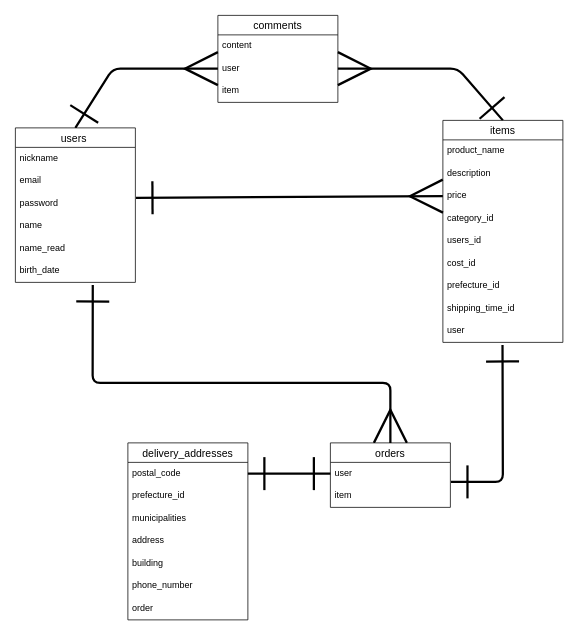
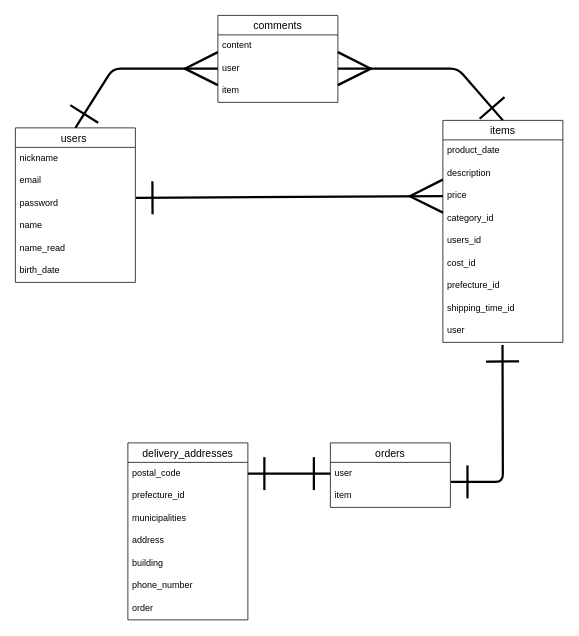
  <mxCell id="0" />
  <mxCell id="1" parent="0" />
  <mxCell id="2" style="edgeStyle=none;html=1;exitX=0.5;exitY=0;exitDx=0;exitDy=0;startArrow=ERone;startFill=0;endArrow=ERmany;endFill=0;startSize=40;endSize=40;strokeWidth=3;entryX=0;entryY=0.5;entryDx=0;entryDy=0;" parent="1" source="4" target="24" edge="1"><mxGeometry relative="1" as="geometry"><mxPoint x="280" y="91" as="targetPoint" /><Array as="points"><mxPoint x="150" y="91" /></Array></mxGeometry></mxCell>
- <mxCell id="3" style="edgeStyle=none;html=1;exitX=0.645;exitY=1.117;exitDx=0;exitDy=0;startArrow=ERone;startFill=0;endArrow=ERmany;endFill=0;startSize=40;endSize=40;strokeWidth=3;exitPerimeter=0;entryX=0.5;entryY=0;entryDx=0;entryDy=0;" parent="1" source="10" target="26" edge="1"><mxGeometry relative="1" as="geometry"><mxPoint x="230" y="450" as="targetPoint" /><Array as="points"><mxPoint x="123" y="510" /><mxPoint x="520" y="510" /></Array></mxGeometry></mxCell>
  <mxCell id="4" value="users " style="swimlane;fontStyle=0;childLayout=stackLayout;horizontal=1;startSize=26;horizontalStack=0;resizeParent=1;resizeParentMax=0;resizeLast=0;collapsible=1;marginBottom=0;align=center;fontSize=14;" parent="1" vertex="1"><mxGeometry x="20" y="170" width="160" height="206" as="geometry" /></mxCell>
  <mxCell id="5" value="nickname" style="text;strokeColor=none;fillColor=none;spacingLeft=4;spacingRight=4;overflow=hidden;rotatable=0;points=[[0,0.5],[1,0.5]];portConstraint=eastwest;fontSize=12;" parent="4" vertex="1"><mxGeometry y="26" width="160" height="30" as="geometry" /></mxCell>
  <mxCell id="6" value="email" style="text;strokeColor=none;fillColor=none;spacingLeft=4;spacingRight=4;overflow=hidden;rotatable=0;points=[[0,0.5],[1,0.5]];portConstraint=eastwest;fontSize=12;" parent="4" vertex="1"><mxGeometry y="56" width="160" height="30" as="geometry" /></mxCell>
  <mxCell id="7" value="password" style="text;strokeColor=none;fillColor=none;spacingLeft=4;spacingRight=4;overflow=hidden;rotatable=0;points=[[0,0.5],[1,0.5]];portConstraint=eastwest;fontSize=12;" parent="4" vertex="1"><mxGeometry y="86" width="160" height="30" as="geometry" /></mxCell>
  <mxCell id="8" value="name" style="text;strokeColor=none;fillColor=none;spacingLeft=4;spacingRight=4;overflow=hidden;rotatable=0;points=[[0,0.5],[1,0.5]];portConstraint=eastwest;fontSize=12;" parent="4" vertex="1"><mxGeometry y="116" width="160" height="30" as="geometry" /></mxCell>
  <mxCell id="9" value="name_read" style="text;strokeColor=none;fillColor=none;spacingLeft=4;spacingRight=4;overflow=hidden;rotatable=0;points=[[0,0.5],[1,0.5]];portConstraint=eastwest;fontSize=12;" parent="4" vertex="1"><mxGeometry y="146" width="160" height="30" as="geometry" /></mxCell>
  <mxCell id="10" value="birth_date" style="text;strokeColor=none;fillColor=none;spacingLeft=4;spacingRight=4;overflow=hidden;rotatable=0;points=[[0,0.5],[1,0.5]];portConstraint=eastwest;fontSize=12;" parent="4" vertex="1"><mxGeometry y="176" width="160" height="30" as="geometry" /></mxCell>
  <mxCell id="11" style="edgeStyle=none;html=1;exitX=0.5;exitY=0;exitDx=0;exitDy=0;entryX=1;entryY=0.5;entryDx=0;entryDy=0;startArrow=ERone;startFill=0;endArrow=ERmany;endFill=0;startSize=40;endSize=40;strokeWidth=3;" parent="1" source="12" target="24" edge="1"><mxGeometry relative="1" as="geometry"><Array as="points"><mxPoint x="610" y="91" /></Array></mxGeometry></mxCell>
  <mxCell id="12" value="items" style="swimlane;fontStyle=0;childLayout=stackLayout;horizontal=1;startSize=26;horizontalStack=0;resizeParent=1;resizeParentMax=0;resizeLast=0;collapsible=1;marginBottom=0;align=center;fontSize=14;" parent="1" vertex="1"><mxGeometry x="590" y="160" width="160" height="296" as="geometry" /></mxCell>
- <mxCell id="13" value="product_name" style="text;strokeColor=none;fillColor=none;spacingLeft=4;spacingRight=4;overflow=hidden;rotatable=0;points=[[0,0.5],[1,0.5]];portConstraint=eastwest;fontSize=12;" parent="12" vertex="1"><mxGeometry y="26" width="160" height="30" as="geometry" /></mxCell>
+ <mxCell id="13" value="product_date" style="text;strokeColor=none;fillColor=none;spacingLeft=4;spacingRight=4;overflow=hidden;rotatable=0;points=[[0,0.5],[1,0.5]];portConstraint=eastwest;fontSize=12;" parent="12" vertex="1"><mxGeometry y="26" width="160" height="30" as="geometry" /></mxCell>
  <mxCell id="14" value="description" style="text;strokeColor=none;fillColor=none;spacingLeft=4;spacingRight=4;overflow=hidden;rotatable=0;points=[[0,0.5],[1,0.5]];portConstraint=eastwest;fontSize=12;" parent="12" vertex="1"><mxGeometry y="56" width="160" height="30" as="geometry" /></mxCell>
  <mxCell id="15" value="price" style="text;strokeColor=none;fillColor=none;spacingLeft=4;spacingRight=4;overflow=hidden;rotatable=0;points=[[0,0.5],[1,0.5]];portConstraint=eastwest;fontSize=12;" parent="12" vertex="1"><mxGeometry y="86" width="160" height="30" as="geometry" /></mxCell>
  <mxCell id="16" value="category_id" style="text;strokeColor=none;fillColor=none;spacingLeft=4;spacingRight=4;overflow=hidden;rotatable=0;points=[[0,0.5],[1,0.5]];portConstraint=eastwest;fontSize=12;" parent="12" vertex="1"><mxGeometry y="116" width="160" height="30" as="geometry" /></mxCell>
  <mxCell id="17" value="users_id" style="text;strokeColor=none;fillColor=none;spacingLeft=4;spacingRight=4;overflow=hidden;rotatable=0;points=[[0,0.5],[1,0.5]];portConstraint=eastwest;fontSize=12;" parent="12" vertex="1"><mxGeometry y="146" width="160" height="30" as="geometry" /></mxCell>
  <mxCell id="18" value="cost_id" style="text;strokeColor=none;fillColor=none;spacingLeft=4;spacingRight=4;overflow=hidden;rotatable=0;points=[[0,0.5],[1,0.5]];portConstraint=eastwest;fontSize=12;" parent="12" vertex="1"><mxGeometry y="176" width="160" height="30" as="geometry" /></mxCell>
  <mxCell id="19" value="prefecture_id" style="text;strokeColor=none;fillColor=none;spacingLeft=4;spacingRight=4;overflow=hidden;rotatable=0;points=[[0,0.5],[1,0.5]];portConstraint=eastwest;fontSize=12;" parent="12" vertex="1"><mxGeometry y="206" width="160" height="30" as="geometry" /></mxCell>
  <mxCell id="20" value="shipping_time_id" style="text;strokeColor=none;fillColor=none;spacingLeft=4;spacingRight=4;overflow=hidden;rotatable=0;points=[[0,0.5],[1,0.5]];portConstraint=eastwest;fontSize=12;" parent="12" vertex="1"><mxGeometry y="236" width="160" height="30" as="geometry" /></mxCell>
  <mxCell id="21" value="user" style="text;strokeColor=none;fillColor=none;spacingLeft=4;spacingRight=4;overflow=hidden;rotatable=0;points=[[0,0.5],[1,0.5]];portConstraint=eastwest;fontSize=12;" parent="12" vertex="1"><mxGeometry y="266" width="160" height="30" as="geometry" /></mxCell>
  <mxCell id="22" value="comments" style="swimlane;fontStyle=0;childLayout=stackLayout;horizontal=1;startSize=26;horizontalStack=0;resizeParent=1;resizeParentMax=0;resizeLast=0;collapsible=1;marginBottom=0;align=center;fontSize=14;" parent="1" vertex="1"><mxGeometry x="290" y="20" width="160" height="116" as="geometry" /></mxCell>
  <mxCell id="23" value="content" style="text;strokeColor=none;fillColor=none;spacingLeft=4;spacingRight=4;overflow=hidden;rotatable=0;points=[[0,0.5],[1,0.5]];portConstraint=eastwest;fontSize=12;" parent="22" vertex="1"><mxGeometry y="26" width="160" height="30" as="geometry" /></mxCell>
  <mxCell id="24" value="user" style="text;strokeColor=none;fillColor=none;spacingLeft=4;spacingRight=4;overflow=hidden;rotatable=0;points=[[0,0.5],[1,0.5]];portConstraint=eastwest;fontSize=12;" parent="22" vertex="1"><mxGeometry y="56" width="160" height="30" as="geometry" /></mxCell>
  <mxCell id="25" value="item" style="text;strokeColor=none;fillColor=none;spacingLeft=4;spacingRight=4;overflow=hidden;rotatable=0;points=[[0,0.5],[1,0.5]];portConstraint=eastwest;fontSize=12;" parent="22" vertex="1"><mxGeometry y="86" width="160" height="30" as="geometry" /></mxCell>
  <mxCell id="26" value="orders" style="swimlane;fontStyle=0;childLayout=stackLayout;horizontal=1;startSize=26;horizontalStack=0;resizeParent=1;resizeParentMax=0;resizeLast=0;collapsible=1;marginBottom=0;align=center;fontSize=14;" parent="1" vertex="1"><mxGeometry x="440" y="590" width="160" height="86" as="geometry" /></mxCell>
  <mxCell id="27" value="user" style="text;strokeColor=none;fillColor=none;spacingLeft=4;spacingRight=4;overflow=hidden;rotatable=0;points=[[0,0.5],[1,0.5]];portConstraint=eastwest;fontSize=12;" parent="26" vertex="1"><mxGeometry y="26" width="160" height="30" as="geometry" /></mxCell>
  <mxCell id="28" value="item" style="text;strokeColor=none;fillColor=none;spacingLeft=4;spacingRight=4;overflow=hidden;rotatable=0;points=[[0,0.5],[1,0.5]];portConstraint=eastwest;fontSize=12;" parent="26" vertex="1"><mxGeometry y="56" width="160" height="30" as="geometry" /></mxCell>
  <mxCell id="29" style="edgeStyle=none;html=1;exitX=1.005;exitY=0.242;exitDx=0;exitDy=0;entryX=0;entryY=0.5;entryDx=0;entryDy=0;endArrow=ERmany;endFill=0;strokeWidth=3;endSize=40;startArrow=ERone;startFill=0;startSize=40;exitPerimeter=0;" parent="1" source="7" target="15" edge="1"><mxGeometry relative="1" as="geometry" /></mxCell>
  <mxCell id="30" value="delivery_addresses" style="swimlane;fontStyle=0;childLayout=stackLayout;horizontal=1;startSize=26;horizontalStack=0;resizeParent=1;resizeParentMax=0;resizeLast=0;collapsible=1;marginBottom=0;align=center;fontSize=14;" parent="1" vertex="1"><mxGeometry x="170" y="590" width="160" height="236" as="geometry" /></mxCell>
  <mxCell id="31" value="postal_code" style="text;strokeColor=none;fillColor=none;spacingLeft=4;spacingRight=4;overflow=hidden;rotatable=0;points=[[0,0.5],[1,0.5]];portConstraint=eastwest;fontSize=12;" parent="30" vertex="1"><mxGeometry y="26" width="160" height="30" as="geometry" /></mxCell>
  <mxCell id="32" value="prefecture_id" style="text;strokeColor=none;fillColor=none;spacingLeft=4;spacingRight=4;overflow=hidden;rotatable=0;points=[[0,0.5],[1,0.5]];portConstraint=eastwest;fontSize=12;" parent="30" vertex="1"><mxGeometry y="56" width="160" height="30" as="geometry" /></mxCell>
  <mxCell id="33" value="municipalities" style="text;strokeColor=none;fillColor=none;spacingLeft=4;spacingRight=4;overflow=hidden;rotatable=0;points=[[0,0.5],[1,0.5]];portConstraint=eastwest;fontSize=12;" parent="30" vertex="1"><mxGeometry y="86" width="160" height="30" as="geometry" /></mxCell>
  <mxCell id="34" value="address" style="text;strokeColor=none;fillColor=none;spacingLeft=4;spacingRight=4;overflow=hidden;rotatable=0;points=[[0,0.5],[1,0.5]];portConstraint=eastwest;fontSize=12;" parent="30" vertex="1"><mxGeometry y="116" width="160" height="30" as="geometry" /></mxCell>
  <mxCell id="35" value="building" style="text;strokeColor=none;fillColor=none;spacingLeft=4;spacingRight=4;overflow=hidden;rotatable=0;points=[[0,0.5],[1,0.5]];portConstraint=eastwest;fontSize=12;" parent="30" vertex="1"><mxGeometry y="146" width="160" height="30" as="geometry" /></mxCell>
  <mxCell id="36" value="phone_number" style="text;strokeColor=none;fillColor=none;spacingLeft=4;spacingRight=4;overflow=hidden;rotatable=0;points=[[0,0.5],[1,0.5]];portConstraint=eastwest;fontSize=12;" parent="30" vertex="1"><mxGeometry y="176" width="160" height="30" as="geometry" /></mxCell>
  <mxCell id="37" value="order" style="text;strokeColor=none;fillColor=none;spacingLeft=4;spacingRight=4;overflow=hidden;rotatable=0;points=[[0,0.5],[1,0.5]];portConstraint=eastwest;fontSize=12;" vertex="1" parent="30"><mxGeometry y="206" width="160" height="30" as="geometry" /></mxCell>
  <mxCell id="38" style="edgeStyle=none;html=1;exitX=0.497;exitY=1.117;exitDx=0;exitDy=0;entryX=1.005;entryY=-0.133;entryDx=0;entryDy=0;entryPerimeter=0;startArrow=ERone;startFill=0;endArrow=ERone;endFill=0;startSize=40;endSize=40;strokeWidth=3;exitPerimeter=0;" parent="1" source="21" target="28" edge="1"><mxGeometry relative="1" as="geometry"><Array as="points"><mxPoint x="670" y="642" /></Array></mxGeometry></mxCell>
  <mxCell id="39" style="edgeStyle=none;html=1;exitX=0;exitY=0.5;exitDx=0;exitDy=0;entryX=1;entryY=0.5;entryDx=0;entryDy=0;startArrow=ERone;startFill=0;endArrow=ERone;endFill=0;startSize=40;endSize=40;strokeWidth=3;" parent="1" source="27" target="31" edge="1"><mxGeometry relative="1" as="geometry" /></mxCell>
